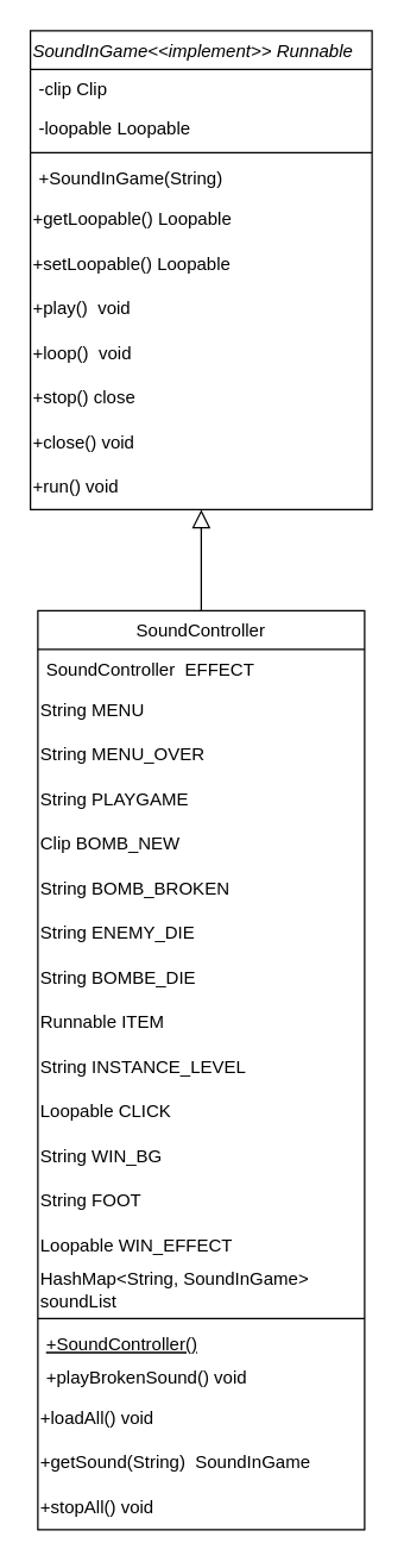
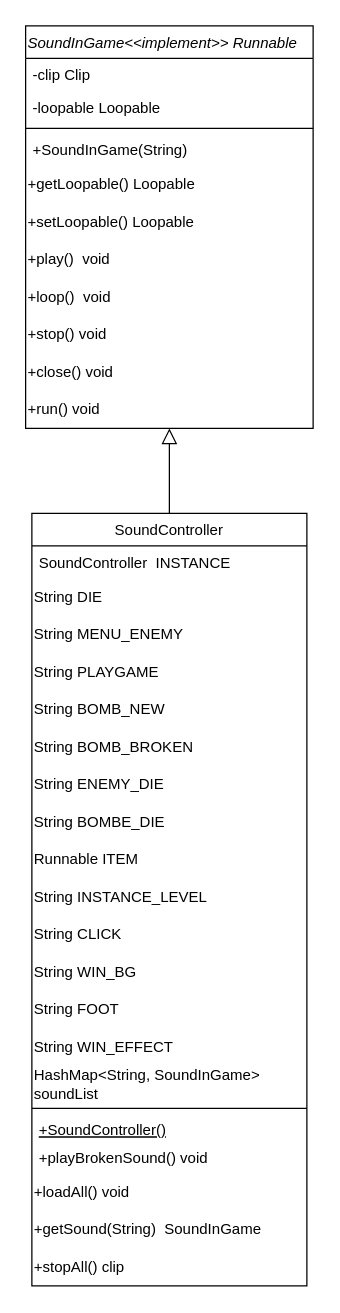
  <mxCell id="0" />
  <mxCell id="1" parent="0" />
  <mxCell id="2" value="SoundInGame&lt;&lt;implement&gt;&gt; Runnable" style="swimlane;fontStyle=2;align=left;verticalAlign=top;childLayout=stackLayout;horizontal=1;startSize=26;horizontalStack=0;resizeParent=1;resizeLast=0;collapsible=1;marginBottom=0;rounded=0;shadow=0;strokeWidth=1;" parent="1" vertex="1"><mxGeometry x="20" y="20" width="230" height="322" as="geometry"><mxRectangle x="230" y="140" width="160" height="26" as="alternateBounds" /></mxGeometry></mxCell>
  <mxCell id="3" value="-clip Clip" style="text;align=left;verticalAlign=top;spacingLeft=4;spacingRight=4;overflow=hidden;rotatable=0;points=[[0,0.5],[1,0.5]];portConstraint=eastwest;" parent="2" vertex="1"><mxGeometry y="26" width="230" height="26" as="geometry" /></mxCell>
  <mxCell id="4" value="-loopable Loopable" style="text;align=left;verticalAlign=top;spacingLeft=4;spacingRight=4;overflow=hidden;rotatable=0;points=[[0,0.5],[1,0.5]];portConstraint=eastwest;rounded=0;shadow=0;html=0;" parent="2" vertex="1"><mxGeometry y="52" width="230" height="26" as="geometry" /></mxCell>
  <mxCell id="5" value="" style="line;html=1;strokeWidth=1;align=left;verticalAlign=middle;spacingTop=-1;spacingLeft=3;spacingRight=3;rotatable=0;labelPosition=right;points=[];portConstraint=eastwest;" parent="2" vertex="1"><mxGeometry y="78" width="230" height="8" as="geometry" /></mxCell>
  <mxCell id="6" value="+SoundInGame(String)" style="text;align=left;verticalAlign=top;spacingLeft=4;spacingRight=4;overflow=hidden;rotatable=0;points=[[0,0.5],[1,0.5]];portConstraint=eastwest;" parent="2" vertex="1"><mxGeometry y="86" width="230" height="26" as="geometry" /></mxCell>
  <mxCell id="7" value="+getLoopable() Loopable" style="text;html=1;strokeColor=none;fillColor=none;align=left;verticalAlign=middle;whiteSpace=wrap;rounded=0;" vertex="1" parent="2"><mxGeometry y="112" width="230" height="30" as="geometry" /></mxCell>
  <mxCell id="8" value="+setLoopable() Loopable" style="text;html=1;strokeColor=none;fillColor=none;align=left;verticalAlign=middle;whiteSpace=wrap;rounded=0;" vertex="1" parent="2"><mxGeometry y="142" width="230" height="30" as="geometry" /></mxCell>
  <mxCell id="9" value="+play() &lt;span style=&quot;white-space: pre&quot;&gt; &lt;/span&gt;void" style="text;html=1;strokeColor=none;fillColor=none;align=left;verticalAlign=middle;whiteSpace=wrap;rounded=0;" vertex="1" parent="2"><mxGeometry y="172" width="230" height="30" as="geometry" /></mxCell>
  <mxCell id="10" value="+loop()&amp;nbsp;&lt;span style=&quot;white-space: pre&quot;&gt; &lt;/span&gt;void" style="text;html=1;strokeColor=none;fillColor=none;align=left;verticalAlign=middle;whiteSpace=wrap;rounded=0;" vertex="1" parent="2"><mxGeometry y="202" width="230" height="30" as="geometry" /></mxCell>
- <mxCell id="11" value="&lt;div style=&quot;&quot;&gt;&lt;span&gt;+stop()&lt;/span&gt;&lt;span style=&quot;white-space: pre&quot;&gt; &lt;/span&gt;&lt;span&gt;close&lt;/span&gt;&lt;/div&gt;" style="text;html=1;strokeColor=none;fillColor=none;align=left;verticalAlign=middle;whiteSpace=wrap;rounded=0;" vertex="1" parent="2"><mxGeometry y="232" width="230" height="30" as="geometry" /></mxCell>
+ <mxCell id="11" value="&lt;div style=&quot;&quot;&gt;&lt;span&gt;+stop()&lt;/span&gt;&lt;span style=&quot;white-space: pre&quot;&gt; &lt;/span&gt;&lt;span&gt;void&lt;/span&gt;&lt;/div&gt;" style="text;html=1;strokeColor=none;fillColor=none;align=left;verticalAlign=middle;whiteSpace=wrap;rounded=0;" vertex="1" parent="2"><mxGeometry y="232" width="230" height="30" as="geometry" /></mxCell>
  <mxCell id="12" value="+close()&lt;span style=&quot;white-space: pre&quot;&gt; &lt;/span&gt;void" style="text;html=1;strokeColor=none;fillColor=none;align=left;verticalAlign=middle;whiteSpace=wrap;rounded=0;" vertex="1" parent="2"><mxGeometry y="262" width="230" height="30" as="geometry" /></mxCell>
  <mxCell id="13" value="+run()&lt;span style=&quot;white-space: pre&quot;&gt; &lt;/span&gt;void" style="text;html=1;strokeColor=none;fillColor=none;align=left;verticalAlign=middle;whiteSpace=wrap;rounded=0;" vertex="1" parent="2"><mxGeometry y="292" width="230" height="30" as="geometry" /></mxCell>
  <mxCell id="14" value="SoundController" style="swimlane;fontStyle=0;align=center;verticalAlign=top;childLayout=stackLayout;horizontal=1;startSize=26;horizontalStack=0;resizeParent=1;resizeLast=0;collapsible=1;marginBottom=0;rounded=0;shadow=0;strokeWidth=1;" parent="1" vertex="1"><mxGeometry x="25" y="410" width="220" height="618" as="geometry"><mxRectangle x="130" y="380" width="160" height="26" as="alternateBounds" /></mxGeometry></mxCell>
- <mxCell id="15" value="SoundController  EFFECT" style="text;align=left;verticalAlign=top;spacingLeft=4;spacingRight=4;overflow=hidden;rotatable=0;points=[[0,0.5],[1,0.5]];portConstraint=eastwest;" parent="14" vertex="1"><mxGeometry y="26" width="220" height="26" as="geometry" /></mxCell>
- <mxCell id="16" value="String MENU" style="text;html=1;strokeColor=none;fillColor=none;align=left;verticalAlign=middle;whiteSpace=wrap;rounded=0;" vertex="1" parent="14"><mxGeometry y="52" width="220" height="30" as="geometry" /></mxCell>
- <mxCell id="17" value="String MENU_OVER" style="text;html=1;strokeColor=none;fillColor=none;align=left;verticalAlign=middle;whiteSpace=wrap;rounded=0;" vertex="1" parent="14"><mxGeometry y="82" width="220" height="30" as="geometry" /></mxCell>
+ <mxCell id="15" value="SoundController  INSTANCE" style="text;align=left;verticalAlign=top;spacingLeft=4;spacingRight=4;overflow=hidden;rotatable=0;points=[[0,0.5],[1,0.5]];portConstraint=eastwest;" parent="14" vertex="1"><mxGeometry y="26" width="220" height="26" as="geometry" /></mxCell>
+ <mxCell id="16" value="String DIE" style="text;html=1;strokeColor=none;fillColor=none;align=left;verticalAlign=middle;whiteSpace=wrap;rounded=0;" vertex="1" parent="14"><mxGeometry y="52" width="220" height="30" as="geometry" /></mxCell>
+ <mxCell id="17" value="String MENU_ENEMY" style="text;html=1;strokeColor=none;fillColor=none;align=left;verticalAlign=middle;whiteSpace=wrap;rounded=0;" vertex="1" parent="14"><mxGeometry y="82" width="220" height="30" as="geometry" /></mxCell>
  <mxCell id="18" value="String PLAYGAME" style="text;html=1;strokeColor=none;fillColor=none;align=left;verticalAlign=middle;whiteSpace=wrap;rounded=0;" vertex="1" parent="14"><mxGeometry y="112" width="220" height="30" as="geometry" /></mxCell>
- <mxCell id="19" value="Clip BOMB_NEW" style="text;html=1;strokeColor=none;fillColor=none;align=left;verticalAlign=middle;whiteSpace=wrap;rounded=0;" vertex="1" parent="14"><mxGeometry y="142" width="220" height="30" as="geometry" /></mxCell>
+ <mxCell id="19" value="String BOMB_NEW" style="text;html=1;strokeColor=none;fillColor=none;align=left;verticalAlign=middle;whiteSpace=wrap;rounded=0;" vertex="1" parent="14"><mxGeometry y="142" width="220" height="30" as="geometry" /></mxCell>
  <mxCell id="20" value="String BOMB_BROKEN" style="text;html=1;strokeColor=none;fillColor=none;align=left;verticalAlign=middle;whiteSpace=wrap;rounded=0;" vertex="1" parent="14"><mxGeometry y="172" width="220" height="30" as="geometry" /></mxCell>
  <mxCell id="21" value="String ENEMY_DIE" style="text;html=1;strokeColor=none;fillColor=none;align=left;verticalAlign=middle;whiteSpace=wrap;rounded=0;" vertex="1" parent="14"><mxGeometry y="202" width="220" height="30" as="geometry" /></mxCell>
  <mxCell id="22" value="String BOMBE_DIE" style="text;html=1;strokeColor=none;fillColor=none;align=left;verticalAlign=middle;whiteSpace=wrap;rounded=0;" vertex="1" parent="14"><mxGeometry y="232" width="220" height="30" as="geometry" /></mxCell>
  <mxCell id="23" value="&lt;span&gt;Runnable ITEM&lt;/span&gt;" style="text;html=1;strokeColor=none;fillColor=none;align=left;verticalAlign=middle;whiteSpace=wrap;rounded=0;" vertex="1" parent="14"><mxGeometry y="262" width="220" height="30" as="geometry" /></mxCell>
  <mxCell id="24" value="String INSTANCE_LEVEL" style="text;html=1;strokeColor=none;fillColor=none;align=left;verticalAlign=middle;whiteSpace=wrap;rounded=0;" vertex="1" parent="14"><mxGeometry y="292" width="220" height="30" as="geometry" /></mxCell>
- <mxCell id="25" value="Loopable CLICK" style="text;html=1;strokeColor=none;fillColor=none;align=left;verticalAlign=middle;whiteSpace=wrap;rounded=0;" vertex="1" parent="14"><mxGeometry y="322" width="220" height="30" as="geometry" /></mxCell>
+ <mxCell id="25" value="String CLICK" style="text;html=1;strokeColor=none;fillColor=none;align=left;verticalAlign=middle;whiteSpace=wrap;rounded=0;" vertex="1" parent="14"><mxGeometry y="322" width="220" height="30" as="geometry" /></mxCell>
  <mxCell id="26" value="String WIN_BG" style="text;html=1;strokeColor=none;fillColor=none;align=left;verticalAlign=middle;whiteSpace=wrap;rounded=0;" vertex="1" parent="14"><mxGeometry y="352" width="220" height="30" as="geometry" /></mxCell>
  <mxCell id="27" value="String FOOT" style="text;html=1;strokeColor=none;fillColor=none;align=left;verticalAlign=middle;whiteSpace=wrap;rounded=0;" vertex="1" parent="14"><mxGeometry y="382" width="220" height="30" as="geometry" /></mxCell>
- <mxCell id="28" value="Loopable WIN_EFFECT" style="text;html=1;strokeColor=none;fillColor=none;align=left;verticalAlign=middle;whiteSpace=wrap;rounded=0;" vertex="1" parent="14"><mxGeometry y="412" width="220" height="30" as="geometry" /></mxCell>
+ <mxCell id="28" value="String WIN_EFFECT" style="text;html=1;strokeColor=none;fillColor=none;align=left;verticalAlign=middle;whiteSpace=wrap;rounded=0;" vertex="1" parent="14"><mxGeometry y="412" width="220" height="30" as="geometry" /></mxCell>
  <mxCell id="29" value="HashMap&amp;lt;String, SoundInGame&amp;gt; soundList" style="text;html=1;strokeColor=none;fillColor=none;align=left;verticalAlign=middle;whiteSpace=wrap;rounded=0;" vertex="1" parent="14"><mxGeometry y="442" width="220" height="30" as="geometry" /></mxCell>
  <mxCell id="30" value="" style="line;html=1;strokeWidth=1;align=left;verticalAlign=middle;spacingTop=-1;spacingLeft=3;spacingRight=3;rotatable=0;labelPosition=right;points=[];portConstraint=eastwest;" parent="14" vertex="1"><mxGeometry y="472" width="220" height="8" as="geometry" /></mxCell>
  <mxCell id="31" value="+SoundController()" style="text;align=left;verticalAlign=top;spacingLeft=4;spacingRight=4;overflow=hidden;rotatable=0;points=[[0,0.5],[1,0.5]];portConstraint=eastwest;fontStyle=4" parent="14" vertex="1"><mxGeometry y="480" width="220" height="22" as="geometry" /></mxCell>
  <mxCell id="32" value="+playBrokenSound() void&#10;" style="text;align=left;verticalAlign=top;spacingLeft=4;spacingRight=4;overflow=hidden;rotatable=0;points=[[0,0.5],[1,0.5]];portConstraint=eastwest;" parent="14" vertex="1"><mxGeometry y="502" width="220" height="26" as="geometry" /></mxCell>
  <mxCell id="33" value="+loadAll() void" style="text;html=1;strokeColor=none;fillColor=none;align=left;verticalAlign=middle;whiteSpace=wrap;rounded=0;" vertex="1" parent="14"><mxGeometry y="528" width="220" height="30" as="geometry" /></mxCell>
  <mxCell id="34" value="+getSound(String)&amp;nbsp; SoundInGame" style="text;html=1;strokeColor=none;fillColor=none;align=left;verticalAlign=middle;whiteSpace=wrap;rounded=0;" vertex="1" parent="14"><mxGeometry y="558" width="220" height="30" as="geometry" /></mxCell>
- <mxCell id="35" value="+stopAll() void" style="text;html=1;strokeColor=none;fillColor=none;align=left;verticalAlign=middle;whiteSpace=wrap;rounded=0;" vertex="1" parent="14"><mxGeometry y="588" width="220" height="30" as="geometry" /></mxCell>
+ <mxCell id="35" value="+stopAll() clip" style="text;html=1;strokeColor=none;fillColor=none;align=left;verticalAlign=middle;whiteSpace=wrap;rounded=0;" vertex="1" parent="14"><mxGeometry y="588" width="220" height="30" as="geometry" /></mxCell>
  <mxCell id="36" value="" style="endArrow=block;endSize=10;endFill=0;shadow=0;strokeWidth=1;rounded=0;edgeStyle=elbowEdgeStyle;elbow=vertical;" parent="1" source="14" target="2" edge="1"><mxGeometry width="160" relative="1" as="geometry"><mxPoint x="10" y="143" as="sourcePoint" /><mxPoint x="10" y="143" as="targetPoint" /></mxGeometry></mxCell>
